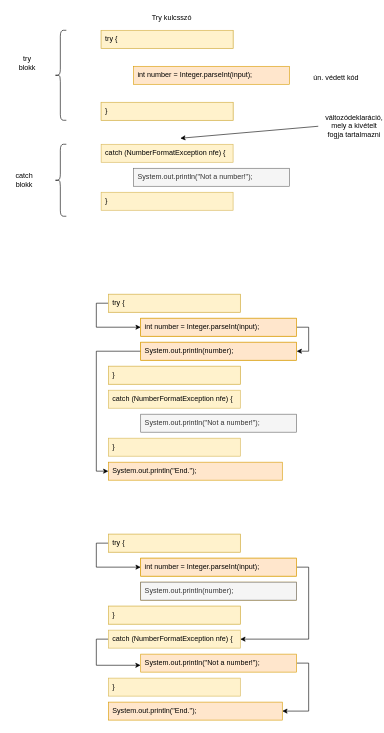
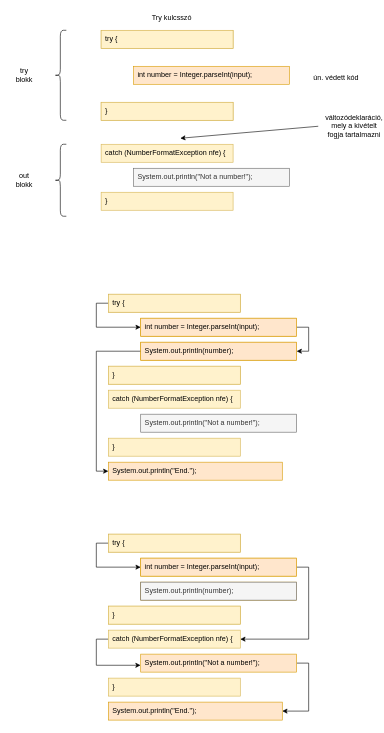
  <mxCell id="0" />
  <mxCell id="1" parent="0" />
  <mxCell id="2" value="}" style="rounded=0;whiteSpace=wrap;html=1;fillColor=#fff2cc;strokeColor=#d6b656;" parent="1" vertex="1"><mxGeometry x="180" y="610" width="220" height="30" as="geometry" /></mxCell>
  <mxCell id="3" value="System.out.println(number);" style="rounded=0;whiteSpace=wrap;html=1;fillColor=#ffe6cc;strokeColor=#d79b00;" parent="1" vertex="1"><mxGeometry x="234" y="570" width="260" height="30" as="geometry" /></mxCell>
  <mxCell id="4" value="int number = Integer.parseInt(input);" style="rounded=0;whiteSpace=wrap;html=1;fillColor=#ffe6cc;strokeColor=#d79b00;" parent="1" vertex="1"><mxGeometry x="234" y="530" width="260" height="30" as="geometry" /></mxCell>
  <mxCell id="5" value="try {" style="rounded=0;whiteSpace=wrap;html=1;fillColor=#fff2cc;strokeColor=#d6b656;" parent="1" vertex="1"><mxGeometry x="180" y="490" width="220" height="30" as="geometry" /></mxCell>
  <mxCell id="6" value="catch (NumberFormatException nfe) {" style="rounded=0;whiteSpace=wrap;html=1;fillColor=#fff2cc;strokeColor=#d6b656;labelPosition=center;verticalLabelPosition=middle;align=left;verticalAlign=middle;spacingLeft=5;" parent="1" vertex="1"><mxGeometry x="180" y="650" width="220" height="30" as="geometry" /></mxCell>
  <mxCell id="7" value="System.out.println(&quot;Not a number!&quot;);" style="rounded=0;whiteSpace=wrap;html=1;fillColor=#f5f5f5;strokeColor=#666666;labelPosition=center;verticalLabelPosition=middle;align=left;verticalAlign=middle;spacingLeft=5;fontColor=#333333;" parent="1" vertex="1"><mxGeometry x="234" y="690" width="260" height="30" as="geometry" /></mxCell>
  <mxCell id="8" value="}" style="rounded=0;whiteSpace=wrap;html=1;fillColor=#fff2cc;strokeColor=#d6b656;labelPosition=center;verticalLabelPosition=middle;align=left;verticalAlign=middle;spacingLeft=5;" parent="1" vertex="1"><mxGeometry x="180" y="730" width="220" height="30" as="geometry" /></mxCell>
  <mxCell id="9" value="System.out.println(&quot;End.&quot;);" style="rounded=0;whiteSpace=wrap;html=1;fillColor=#ffe6cc;strokeColor=#d79b00;labelPosition=center;verticalLabelPosition=middle;align=left;verticalAlign=middle;spacingLeft=5;" parent="1" vertex="1"><mxGeometry x="180" y="770" width="290" height="30" as="geometry" /></mxCell>
  <mxCell id="10" style="edgeStyle=orthogonalEdgeStyle;rounded=0;orthogonalLoop=1;jettySize=auto;html=1;exitX=0;exitY=0.5;exitDx=0;exitDy=0;entryX=0;entryY=0.5;entryDx=0;entryDy=0;" parent="1" source="11" target="13" edge="1"><mxGeometry relative="1" as="geometry" /></mxCell>
  <mxCell id="11" value="try {" style="rounded=0;whiteSpace=wrap;html=1;fillColor=#fff2cc;strokeColor=#d6b656;labelPosition=center;verticalLabelPosition=middle;align=left;verticalAlign=middle;spacingLeft=5;" parent="1" vertex="1"><mxGeometry x="180" y="490" width="220" height="30" as="geometry" /></mxCell>
  <mxCell id="12" style="edgeStyle=orthogonalEdgeStyle;rounded=0;orthogonalLoop=1;jettySize=auto;html=1;exitX=1;exitY=0.5;exitDx=0;exitDy=0;entryX=1;entryY=0.5;entryDx=0;entryDy=0;" parent="1" source="13" target="15" edge="1"><mxGeometry relative="1" as="geometry" /></mxCell>
  <mxCell id="13" value="int number = Integer.parseInt(input);" style="rounded=0;whiteSpace=wrap;html=1;fillColor=#ffe6cc;strokeColor=#d79b00;labelPosition=center;verticalLabelPosition=middle;align=left;verticalAlign=middle;spacingLeft=5;" parent="1" vertex="1"><mxGeometry x="234" y="530" width="260" height="30" as="geometry" /></mxCell>
  <mxCell id="14" style="edgeStyle=orthogonalEdgeStyle;rounded=0;orthogonalLoop=1;jettySize=auto;html=1;exitX=0;exitY=0.5;exitDx=0;exitDy=0;entryX=0;entryY=0.5;entryDx=0;entryDy=0;" parent="1" source="15" target="9" edge="1"><mxGeometry relative="1" as="geometry" /></mxCell>
  <mxCell id="15" value="System.out.println(number);" style="rounded=0;whiteSpace=wrap;html=1;fillColor=#ffe6cc;strokeColor=#d79b00;labelPosition=center;verticalLabelPosition=middle;align=left;verticalAlign=middle;spacingLeft=5;" parent="1" vertex="1"><mxGeometry x="234" y="570" width="260" height="30" as="geometry" /></mxCell>
  <mxCell id="16" value="}" style="rounded=0;whiteSpace=wrap;html=1;fillColor=#fff2cc;strokeColor=#d6b656;labelPosition=center;verticalLabelPosition=middle;align=left;verticalAlign=middle;spacingLeft=5;" parent="1" vertex="1"><mxGeometry x="180" y="610" width="220" height="30" as="geometry" /></mxCell>
  <mxCell id="17" value="}" style="rounded=0;whiteSpace=wrap;html=1;fillColor=#fff2cc;strokeColor=#d6b656;" parent="1" vertex="1"><mxGeometry x="180" y="1010" width="220" height="30" as="geometry" /></mxCell>
  <mxCell id="18" value="System.out.println(number);" style="rounded=0;whiteSpace=wrap;html=1;fillColor=#ffe6cc;strokeColor=#d79b00;" parent="1" vertex="1"><mxGeometry x="234" y="970" width="260" height="30" as="geometry" /></mxCell>
  <mxCell id="19" value="int number = Integer.parseInt(input);" style="rounded=0;whiteSpace=wrap;html=1;fillColor=#ffe6cc;strokeColor=#d79b00;" parent="1" vertex="1"><mxGeometry x="234" y="930" width="260" height="30" as="geometry" /></mxCell>
  <mxCell id="20" value="try {" style="rounded=0;whiteSpace=wrap;html=1;fillColor=#fff2cc;strokeColor=#d6b656;" parent="1" vertex="1"><mxGeometry x="180" y="890" width="220" height="30" as="geometry" /></mxCell>
  <mxCell id="21" style="edgeStyle=orthogonalEdgeStyle;rounded=0;orthogonalLoop=1;jettySize=auto;html=1;exitX=0;exitY=0.5;exitDx=0;exitDy=0;entryX=-0.001;entryY=0.62;entryDx=0;entryDy=0;entryPerimeter=0;" parent="1" source="22" target="24" edge="1"><mxGeometry relative="1" as="geometry" /></mxCell>
  <mxCell id="22" value="catch (NumberFormatException nfe) {" style="rounded=0;whiteSpace=wrap;html=1;fillColor=#fff2cc;strokeColor=#d6b656;labelPosition=center;verticalLabelPosition=middle;align=left;verticalAlign=middle;spacingLeft=5;" parent="1" vertex="1"><mxGeometry x="180" y="1050" width="220" height="30" as="geometry" /></mxCell>
  <mxCell id="23" style="edgeStyle=orthogonalEdgeStyle;rounded=0;orthogonalLoop=1;jettySize=auto;html=1;exitX=1;exitY=0.5;exitDx=0;exitDy=0;entryX=1;entryY=0.5;entryDx=0;entryDy=0;" parent="1" source="24" target="26" edge="1"><mxGeometry relative="1" as="geometry" /></mxCell>
  <mxCell id="24" value="System.out.println(&quot;Not a number!&quot;);" style="rounded=0;whiteSpace=wrap;html=1;fillColor=#ffe6cc;strokeColor=#d79b00;labelPosition=center;verticalLabelPosition=middle;align=left;verticalAlign=middle;spacingLeft=5;" parent="1" vertex="1"><mxGeometry x="234" y="1090" width="260" height="30" as="geometry" /></mxCell>
  <mxCell id="25" value="}" style="rounded=0;whiteSpace=wrap;html=1;fillColor=#fff2cc;strokeColor=#d6b656;labelPosition=center;verticalLabelPosition=middle;align=left;verticalAlign=middle;spacingLeft=5;" parent="1" vertex="1"><mxGeometry x="180" y="1130" width="220" height="30" as="geometry" /></mxCell>
  <mxCell id="26" value="System.out.println(&quot;End.&quot;);" style="rounded=0;whiteSpace=wrap;html=1;fillColor=#ffe6cc;strokeColor=#d79b00;labelPosition=center;verticalLabelPosition=middle;align=left;verticalAlign=middle;spacingLeft=5;" parent="1" vertex="1"><mxGeometry x="180" y="1170" width="290" height="30" as="geometry" /></mxCell>
  <mxCell id="27" style="edgeStyle=orthogonalEdgeStyle;rounded=0;orthogonalLoop=1;jettySize=auto;html=1;exitX=0;exitY=0.5;exitDx=0;exitDy=0;entryX=0;entryY=0.5;entryDx=0;entryDy=0;" parent="1" source="28" target="30" edge="1"><mxGeometry relative="1" as="geometry" /></mxCell>
  <mxCell id="28" value="try {" style="rounded=0;whiteSpace=wrap;html=1;fillColor=#fff2cc;strokeColor=#d6b656;labelPosition=center;verticalLabelPosition=middle;align=left;verticalAlign=middle;spacingLeft=5;" parent="1" vertex="1"><mxGeometry x="180" y="890" width="220" height="30" as="geometry" /></mxCell>
  <mxCell id="29" style="edgeStyle=orthogonalEdgeStyle;rounded=0;orthogonalLoop=1;jettySize=auto;html=1;exitX=1;exitY=0.5;exitDx=0;exitDy=0;entryX=1;entryY=0.5;entryDx=0;entryDy=0;" parent="1" source="30" target="22" edge="1"><mxGeometry relative="1" as="geometry" /></mxCell>
  <mxCell id="30" value="int number = Integer.parseInt(input);" style="rounded=0;whiteSpace=wrap;html=1;fillColor=#ffe6cc;strokeColor=#d79b00;labelPosition=center;verticalLabelPosition=middle;align=left;verticalAlign=middle;spacingLeft=5;" parent="1" vertex="1"><mxGeometry x="234" y="930" width="260" height="30" as="geometry" /></mxCell>
  <mxCell id="31" value="System.out.println(number);" style="rounded=0;whiteSpace=wrap;html=1;fillColor=#f5f5f5;strokeColor=#666666;labelPosition=center;verticalLabelPosition=middle;align=left;verticalAlign=middle;spacingLeft=5;fontColor=#333333;" parent="1" vertex="1"><mxGeometry x="234" y="970" width="260" height="30" as="geometry" /></mxCell>
  <mxCell id="32" value="}" style="rounded=0;whiteSpace=wrap;html=1;fillColor=#fff2cc;strokeColor=#d6b656;labelPosition=center;verticalLabelPosition=middle;align=left;verticalAlign=middle;spacingLeft=5;" parent="1" vertex="1"><mxGeometry x="180" y="1010" width="220" height="30" as="geometry" /></mxCell>
  <mxCell id="33" value="}" style="rounded=0;whiteSpace=wrap;html=1;fillColor=#fff2cc;strokeColor=#d6b656;" parent="1" vertex="1"><mxGeometry x="168" y="170" width="220" height="30" as="geometry" /></mxCell>
  <mxCell id="34" value="try {" style="rounded=0;whiteSpace=wrap;html=1;fillColor=#fff2cc;strokeColor=#d6b656;" parent="1" vertex="1"><mxGeometry x="168" y="50" width="220" height="30" as="geometry" /></mxCell>
  <mxCell id="35" value="catch (NumberFormatException nfe) {" style="rounded=0;whiteSpace=wrap;html=1;fillColor=#fff2cc;strokeColor=#d6b656;labelPosition=center;verticalLabelPosition=middle;align=left;verticalAlign=middle;spacingLeft=5;" parent="1" vertex="1"><mxGeometry x="168" y="240" width="220" height="30" as="geometry" /></mxCell>
  <mxCell id="36" value="System.out.println(&quot;Not a number!&quot;);" style="rounded=0;whiteSpace=wrap;html=1;fillColor=#f5f5f5;strokeColor=#666666;labelPosition=center;verticalLabelPosition=middle;align=left;verticalAlign=middle;spacingLeft=5;fontColor=#333333;" parent="1" vertex="1"><mxGeometry x="222" y="280" width="260" height="30" as="geometry" /></mxCell>
  <mxCell id="37" value="}" style="rounded=0;whiteSpace=wrap;html=1;fillColor=#fff2cc;strokeColor=#d6b656;labelPosition=center;verticalLabelPosition=middle;align=left;verticalAlign=middle;spacingLeft=5;" parent="1" vertex="1"><mxGeometry x="168" y="320" width="220" height="30" as="geometry" /></mxCell>
  <mxCell id="38" value="try {" style="rounded=0;whiteSpace=wrap;html=1;fillColor=#fff2cc;strokeColor=#d6b656;labelPosition=center;verticalLabelPosition=middle;align=left;verticalAlign=middle;spacingLeft=5;" parent="1" vertex="1"><mxGeometry x="168" y="50" width="220" height="30" as="geometry" /></mxCell>
  <mxCell id="39" value="int number = Integer.parseInt(input);" style="rounded=0;whiteSpace=wrap;html=1;fillColor=#ffe6cc;strokeColor=#d79b00;labelPosition=center;verticalLabelPosition=middle;align=left;verticalAlign=middle;spacingLeft=5;" parent="1" vertex="1"><mxGeometry x="222" y="110" width="260" height="30" as="geometry" /></mxCell>
  <mxCell id="40" value="}" style="rounded=0;whiteSpace=wrap;html=1;fillColor=#fff2cc;strokeColor=#d6b656;labelPosition=center;verticalLabelPosition=middle;align=left;verticalAlign=middle;spacingLeft=5;" parent="1" vertex="1"><mxGeometry x="168" y="170" width="220" height="30" as="geometry" /></mxCell>
  <mxCell id="41" value="Try kulcsszó" style="text;html=1;strokeColor=none;fillColor=none;align=center;verticalAlign=middle;whiteSpace=wrap;rounded=0;" parent="1" vertex="1"><mxGeometry x="237" y="20" width="98" height="20" as="geometry" /></mxCell>
  <mxCell id="42" value="" style="shape=curlyBracket;whiteSpace=wrap;html=1;rounded=1;align=left;" parent="1" vertex="1"><mxGeometry x="90" y="240" width="20" height="120" as="geometry" /></mxCell>
  <mxCell id="43" value="" style="shape=curlyBracket;whiteSpace=wrap;html=1;rounded=1;align=left;" parent="1" vertex="1"><mxGeometry x="90" y="50" width="20" height="150" as="geometry" /></mxCell>
- <mxCell id="44" value="catch blokk" style="text;html=1;strokeColor=none;fillColor=none;align=center;verticalAlign=middle;whiteSpace=wrap;rounded=0;" parent="1" vertex="1"><mxGeometry x="20" y="290" width="40" height="20" as="geometry" /></mxCell>
- <mxCell id="45" value="try blokk" style="text;html=1;strokeColor=none;fillColor=none;align=center;verticalAlign=middle;whiteSpace=wrap;rounded=0;" parent="1" vertex="1"><mxGeometry x="25" y="95" width="40" height="20" as="geometry" /></mxCell>
+ <mxCell id="44" value="out blokk" style="text;html=1;strokeColor=none;fillColor=none;align=center;verticalAlign=middle;whiteSpace=wrap;rounded=0;" parent="1" vertex="1"><mxGeometry x="20" y="290" width="40" height="20" as="geometry" /></mxCell>
+ <mxCell id="45" value="try blokk" style="text;html=1;strokeColor=none;fillColor=none;align=center;verticalAlign=middle;whiteSpace=wrap;rounded=0;" parent="1" vertex="1"><mxGeometry x="20" y="115" width="40" height="20" as="geometry" /></mxCell>
  <mxCell id="46" value="ún. védett kód" style="text;html=1;strokeColor=none;fillColor=none;align=center;verticalAlign=middle;whiteSpace=wrap;rounded=0;" parent="1" vertex="1"><mxGeometry x="505" y="120" width="110" height="20" as="geometry" /></mxCell>
  <mxCell id="47" value="" style="endArrow=classic;html=1;" parent="1" edge="1"><mxGeometry width="50" height="50" relative="1" as="geometry"><mxPoint x="530" y="210" as="sourcePoint" /><mxPoint x="300" y="230" as="targetPoint" /></mxGeometry></mxCell>
  <mxCell id="48" value="változódeklaráció, mely a kivételt fogja tartalmazni" style="text;html=1;strokeColor=none;fillColor=none;align=center;verticalAlign=middle;whiteSpace=wrap;rounded=0;" parent="1" vertex="1"><mxGeometry x="570" y="200" width="40" height="20" as="geometry" /></mxCell>
